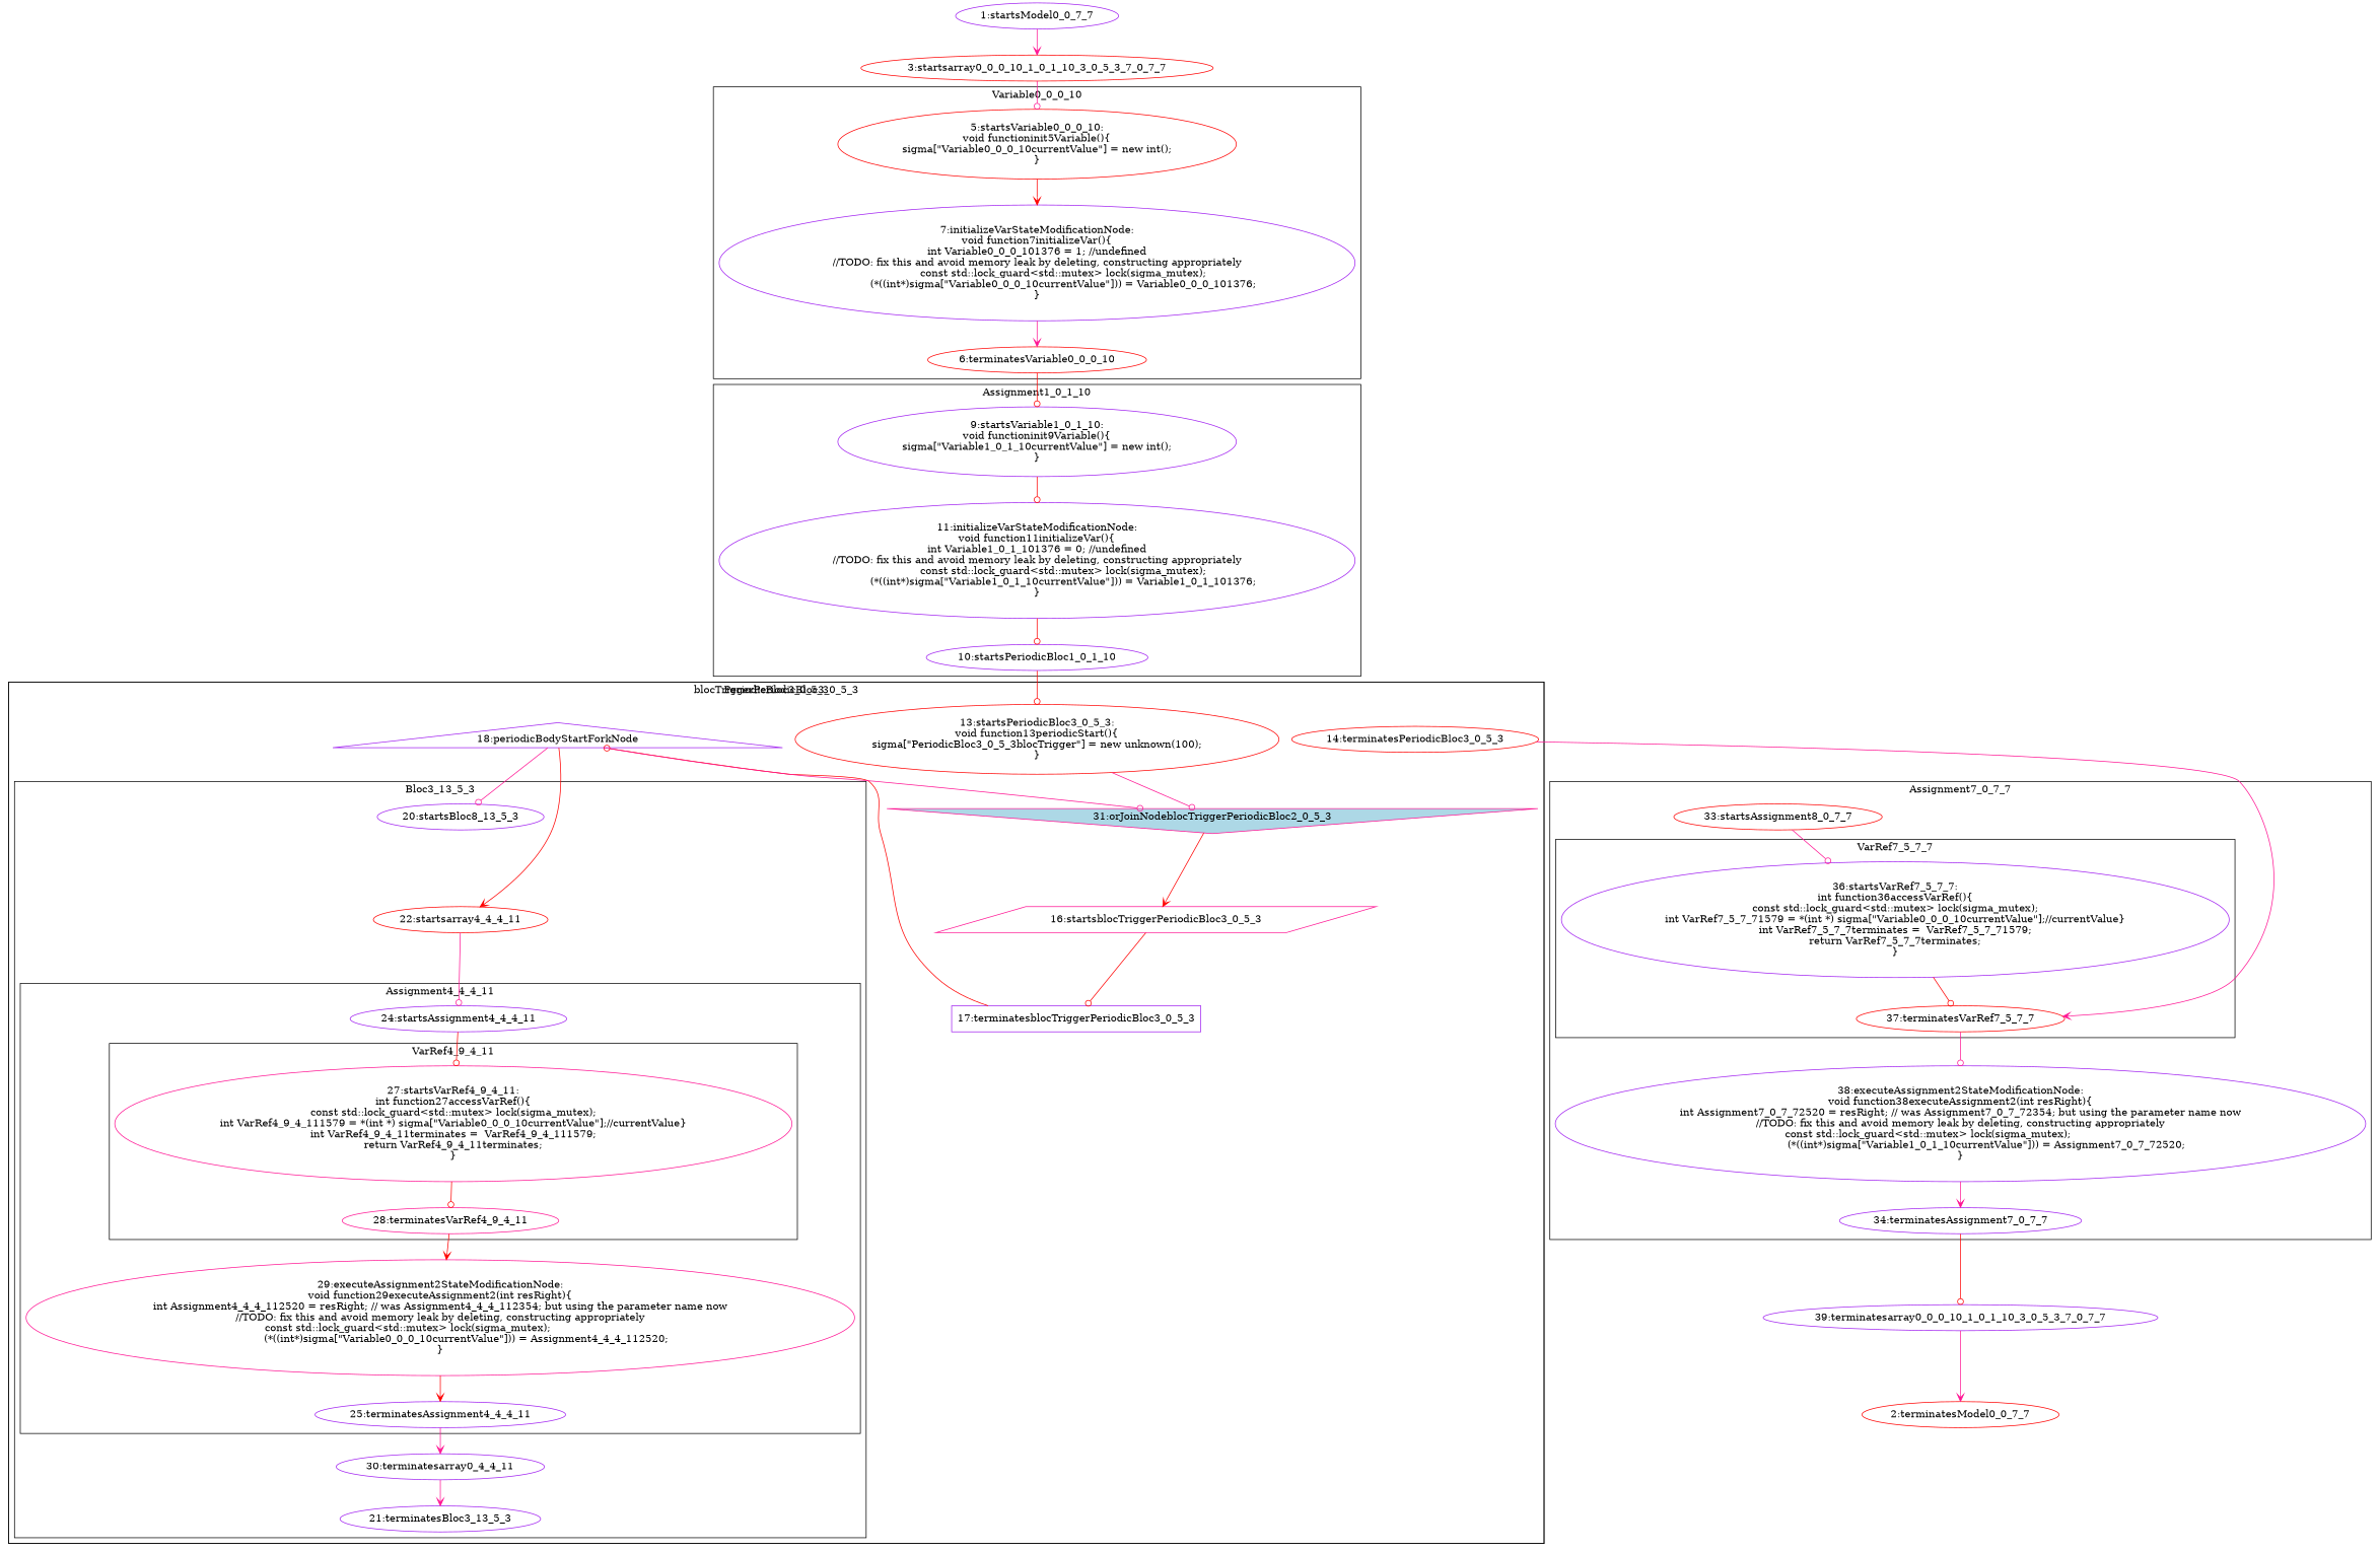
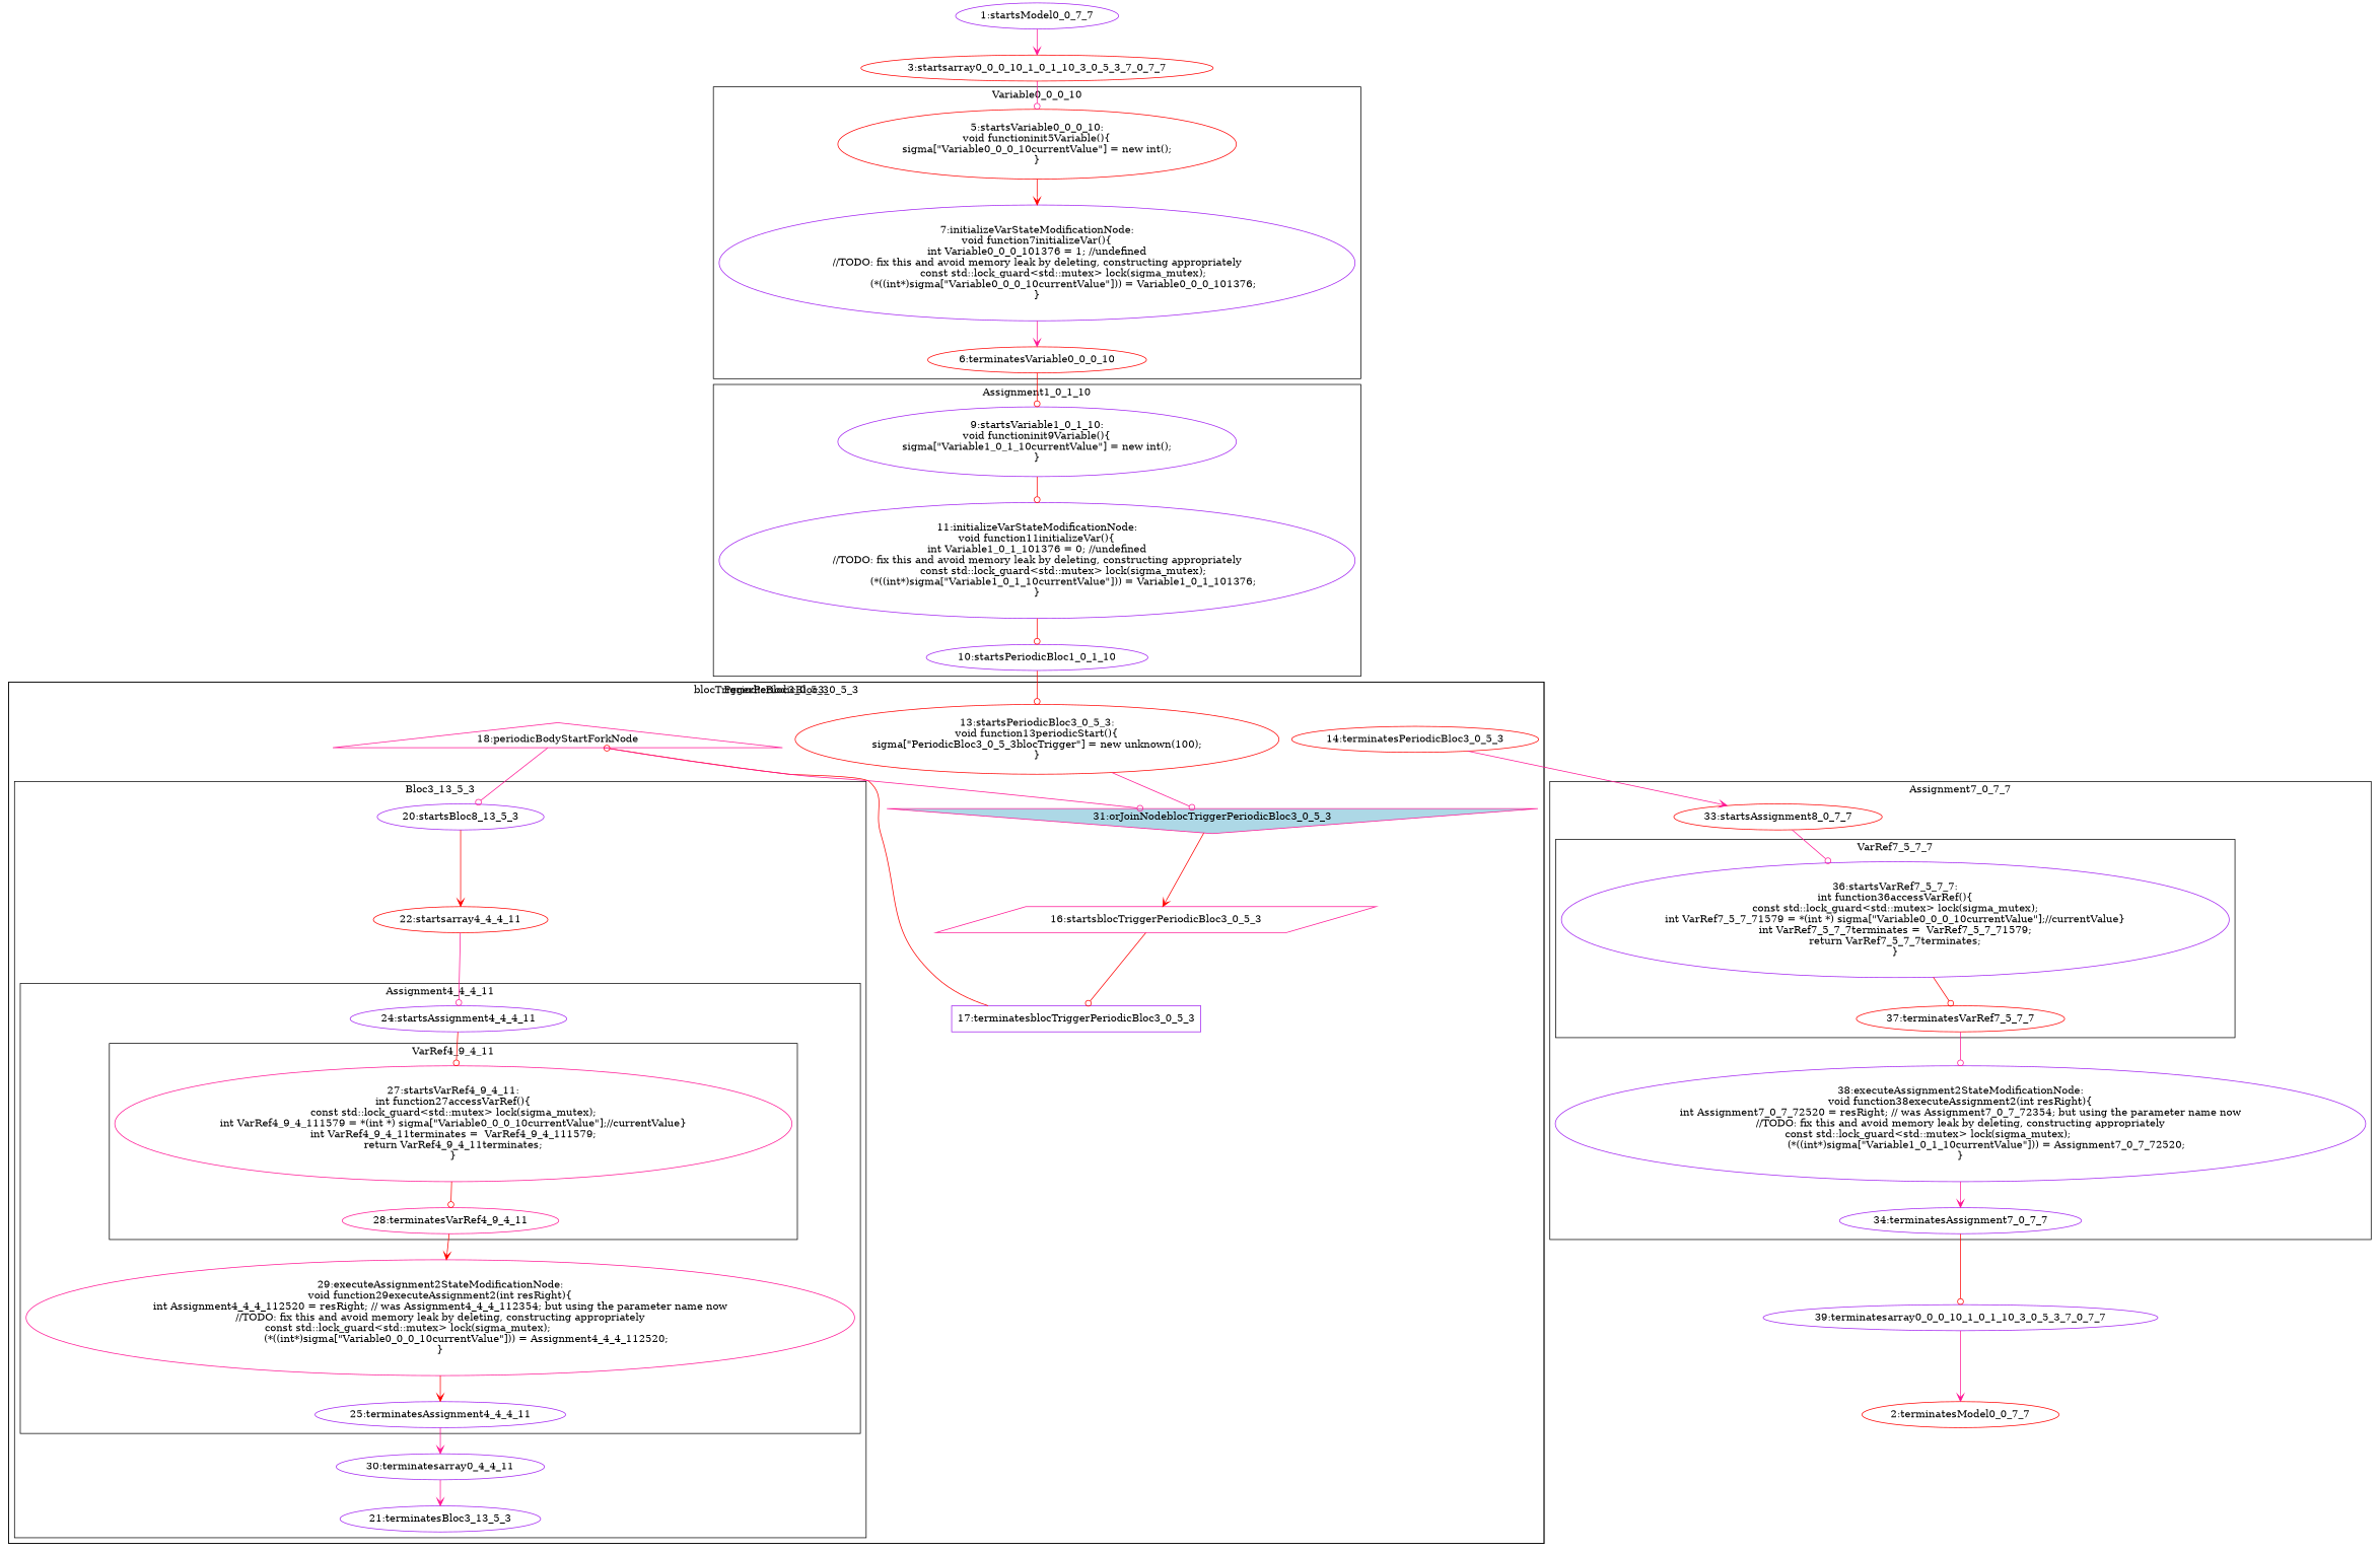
  digraph {
    node [color=purple shape=ellipse]
    edge [arrowhead=odot color=red]
    n1 [color=red label="5:startsVariable0_0_0_10:\nvoid functioninit5Variable(){\nsigma[\"Variable0_0_0_10currentValue\"] = new int();\n}"]
    n2 [color=red label="6:terminatesVariable0_0_0_10"]
    n3 [label="7:initializeVarStateModificationNode:\nvoid function7initializeVar(){\nint Variable0_0_0_101376 = 1; //undefined\n//TODO: fix this and avoid memory leak by deleting, constructing appropriately\n                const std::lock_guard<std::mutex> lock(sigma_mutex);\n                (*((int*)sigma[\"Variable0_0_0_10currentValue\"])) = Variable0_0_0_101376;\n}"]
    n4 [label="9:startsVariable1_0_1_10:\nvoid functioninit9Variable(){\nsigma[\"Variable1_0_1_10currentValue\"] = new int();\n}"]
    n5 [label="10:startsPeriodicBloc1_0_1_10"]
    n6 [label="11:initializeVarStateModificationNode:\nvoid function11initializeVar(){\nint Variable1_0_1_101376 = 0; //undefined\n//TODO: fix this and avoid memory leak by deleting, constructing appropriately\n                const std::lock_guard<std::mutex> lock(sigma_mutex);\n                (*((int*)sigma[\"Variable1_0_1_10currentValue\"])) = Variable1_0_1_101376;\n}"]
    n7 [color=deeppink label="27:startsVarRef4_9_4_11:\nint function27accessVarRef(){\nconst std::lock_guard<std::mutex> lock(sigma_mutex);\nint VarRef4_9_4_111579 = *(int *) sigma[\"Variable0_0_0_10currentValue\"];//currentValue}\nint VarRef4_9_4_11terminates =  VarRef4_9_4_111579;\nreturn VarRef4_9_4_11terminates;\n}"]
    n8 [color=deeppink label="28:terminatesVarRef4_9_4_11"]
    n9 [label="24:startsAssignment4_4_4_11"]
    n10 [label="25:terminatesAssignment4_4_4_11"]
    n11 [color=deeppink label="29:executeAssignment2StateModificationNode:\nvoid function29executeAssignment2(int resRight){\nint Assignment4_4_4_112520 = resRight; // was Assignment4_4_4_112354; but using the parameter name now\n//TODO: fix this and avoid memory leak by deleting, constructing appropriately\n                const std::lock_guard<std::mutex> lock(sigma_mutex);                                    \n                (*((int*)sigma[\"Variable0_0_0_10currentValue\"])) = Assignment4_4_4_112520;\n}"]
    n12 [label="20:startsBloc8_13_5_3"]
    n13 [label="21:terminatesBloc3_13_5_3"]
    n14 [color=red label="22:startsarray4_4_4_11"]
    n15 [label="30:terminatesarray0_4_4_11"]
    n16 [color=red label="13:startsPeriodicBloc3_0_5_3:\nvoid function13periodicStart(){\nsigma[\"PeriodicBloc3_0_5_3blocTrigger\"] = new unknown(100);\n}"]
    n17 [color=red label="14:terminatesPeriodicBloc3_0_5_3"]
    n18 [color=deeppink label="16:startsblocTriggerPeriodicBloc3_0_5_3" shape=parallelogram]
    n19 [label="17:terminatesblocTriggerPeriodicBloc3_0_5_3" shape=box]
-   n20 [label="18:periodicBodyStartForkNode" shape=triangle]
-   n21 [color=deeppink fillcolor=lightblue label="31:orJoinNodeblocTriggerPeriodicBloc2_0_5_3" shape=invtriangle style=filled]
+   n20 [color=deeppink label="18:periodicBodyStartForkNode" shape=triangle]
+   n21 [color=deeppink fillcolor=lightblue label="31:orJoinNodeblocTriggerPeriodicBloc3_0_5_3" shape=invtriangle style=filled]
    n22 [label="36:startsVarRef7_5_7_7:\nint function36accessVarRef(){\nconst std::lock_guard<std::mutex> lock(sigma_mutex);\nint VarRef7_5_7_71579 = *(int *) sigma[\"Variable0_0_0_10currentValue\"];//currentValue}\nint VarRef7_5_7_7terminates =  VarRef7_5_7_71579;\nreturn VarRef7_5_7_7terminates;\n}"]
    n23 [color=red label="37:terminatesVarRef7_5_7_7"]
    n24 [color=red label="33:startsAssignment8_0_7_7"]
    n25 [label="34:terminatesAssignment7_0_7_7"]
    n26 [label="38:executeAssignment2StateModificationNode:\nvoid function38executeAssignment2(int resRight){\nint Assignment7_0_7_72520 = resRight; // was Assignment7_0_7_72354; but using the parameter name now\n//TODO: fix this and avoid memory leak by deleting, constructing appropriately\n                const std::lock_guard<std::mutex> lock(sigma_mutex);                                    \n                (*((int*)sigma[\"Variable1_0_1_10currentValue\"])) = Assignment7_0_7_72520;\n}"]
    n27 [label="39:terminatesarray0_0_0_10_1_0_1_10_3_0_5_3_7_0_7_7"]
    n28 [color=red label="2:terminatesModel0_0_7_7"]
    n29 [label="1:startsModel0_0_7_7"]
    n30 [color=red label="3:startsarray0_0_0_10_1_0_1_10_3_0_5_3_7_0_7_7"]
    subgraph cluster_1 {
      label=Variable0_0_0_10
      n1
      n2
      n3
    }
    subgraph cluster_2 {
      label=Assignment1_0_1_10
      n4
      n5
      n6
    }
    subgraph cluster_3 {
      label=PeriodicBloc3_0_5_3
      n16
      n17
      n18
      n19
      n20
      n21
      subgraph cluster_4 {
        label=blocTriggerPeriodicBloc3_0_5_3
      }
      subgraph cluster_5 {
        label=Bloc3_13_5_3
        n12
        n13
        n14
        n15
        subgraph cluster_6 {
          label=Assignment4_4_4_11
          n9
          n10
          n11
          subgraph cluster_7 {
            label=VarRef4_9_4_11
            n7
            n8
          }
        }
      }
    }
    subgraph cluster_8 {
      label=Assignment7_0_7_7
      n24
      n25
      n26
      subgraph cluster_9 {
        label=VarRef7_5_7_7
        n22
        n23
      }
    }
    n1 -> n3 [arrowhead=vee]
    n2 -> n4
    n3 -> n2 [arrowhead=vee color=deeppink]
    n4 -> n6
    n5 -> n16
    n6 -> n5
    n7 -> n8
    n8 -> n11 [arrowhead=vee]
    n9 -> n7
    n10 -> n15 [arrowhead=vee color=deeppink]
    n11 -> n10 [arrowhead=vee]
-   n20 -> n14 [arrowhead=vee]
+   n12 -> n14 [arrowhead=vee]
    n14 -> n9 [color=deeppink]
    n15 -> n13 [arrowhead=vee color=deeppink]
    n16 -> n21 [color=deeppink]
-   n17 -> n23 [arrowhead=vee color=deeppink]
+   n17 -> n24 [arrowhead=vee color=deeppink]
    n18 -> n19
    n19 -> n20
    n20 -> n12 [color=deeppink]
    n20 -> n21 [color=deeppink]
    n21 -> n18 [arrowhead=vee]
    n22 -> n23
    n23 -> n26 [color=deeppink]
    n24 -> n22 [color=deeppink]
    n25 -> n27
    n26 -> n25 [arrowhead=vee color=deeppink]
    n27 -> n28 [arrowhead=vee color=deeppink]
    n29 -> n30 [arrowhead=vee color=deeppink]
    n30 -> n1 [color=deeppink]
  }
